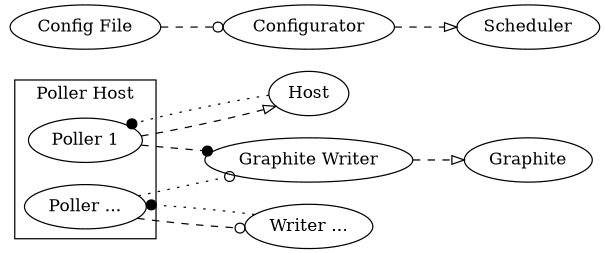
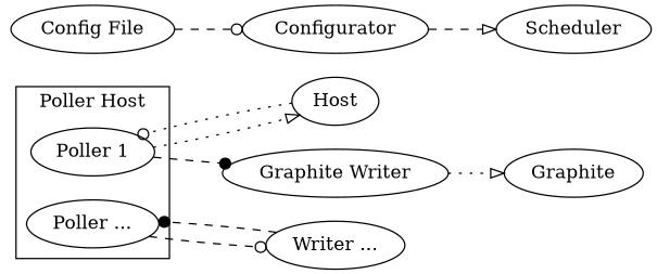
  digraph {
    compound=true
    rankdir=LR
    edge [arrowhead=odot style=dashed]
    "Poller 1"
    "Poller ..."
    Host
    "Graphite Writer"
    n5 [label="Writer ..."]
    Graphite
    "Config File"
    Configurator
    Scheduler
    subgraph cluster_1 {
      label="Poller Host"
      "Poller 1"
      "Poller ..."
    }
-   "Poller 1" -> Host [arrowhead=onormal]
+   "Poller 1" -> Host [arrowhead=onormal style=dotted]
    "Poller 1" -> "Graphite Writer" [arrowhead=dot]
-   "Poller ..." -> "Graphite Writer" [style=dotted]
    "Poller ..." -> n5
-   Host -> "Poller 1" [arrowhead=dot style=dotted]
-   "Graphite Writer" -> Graphite [arrowhead=onormal]
-   n5 -> "Poller ..." [arrowhead=dot style=dotted]
+   Host -> "Poller 1" [style=dotted]
+   "Graphite Writer" -> Graphite [arrowhead=onormal style=dotted]
+   n5 -> "Poller ..." [arrowhead=dot]
    "Config File" -> Configurator
    Configurator -> Scheduler [arrowhead=onormal]
  }
